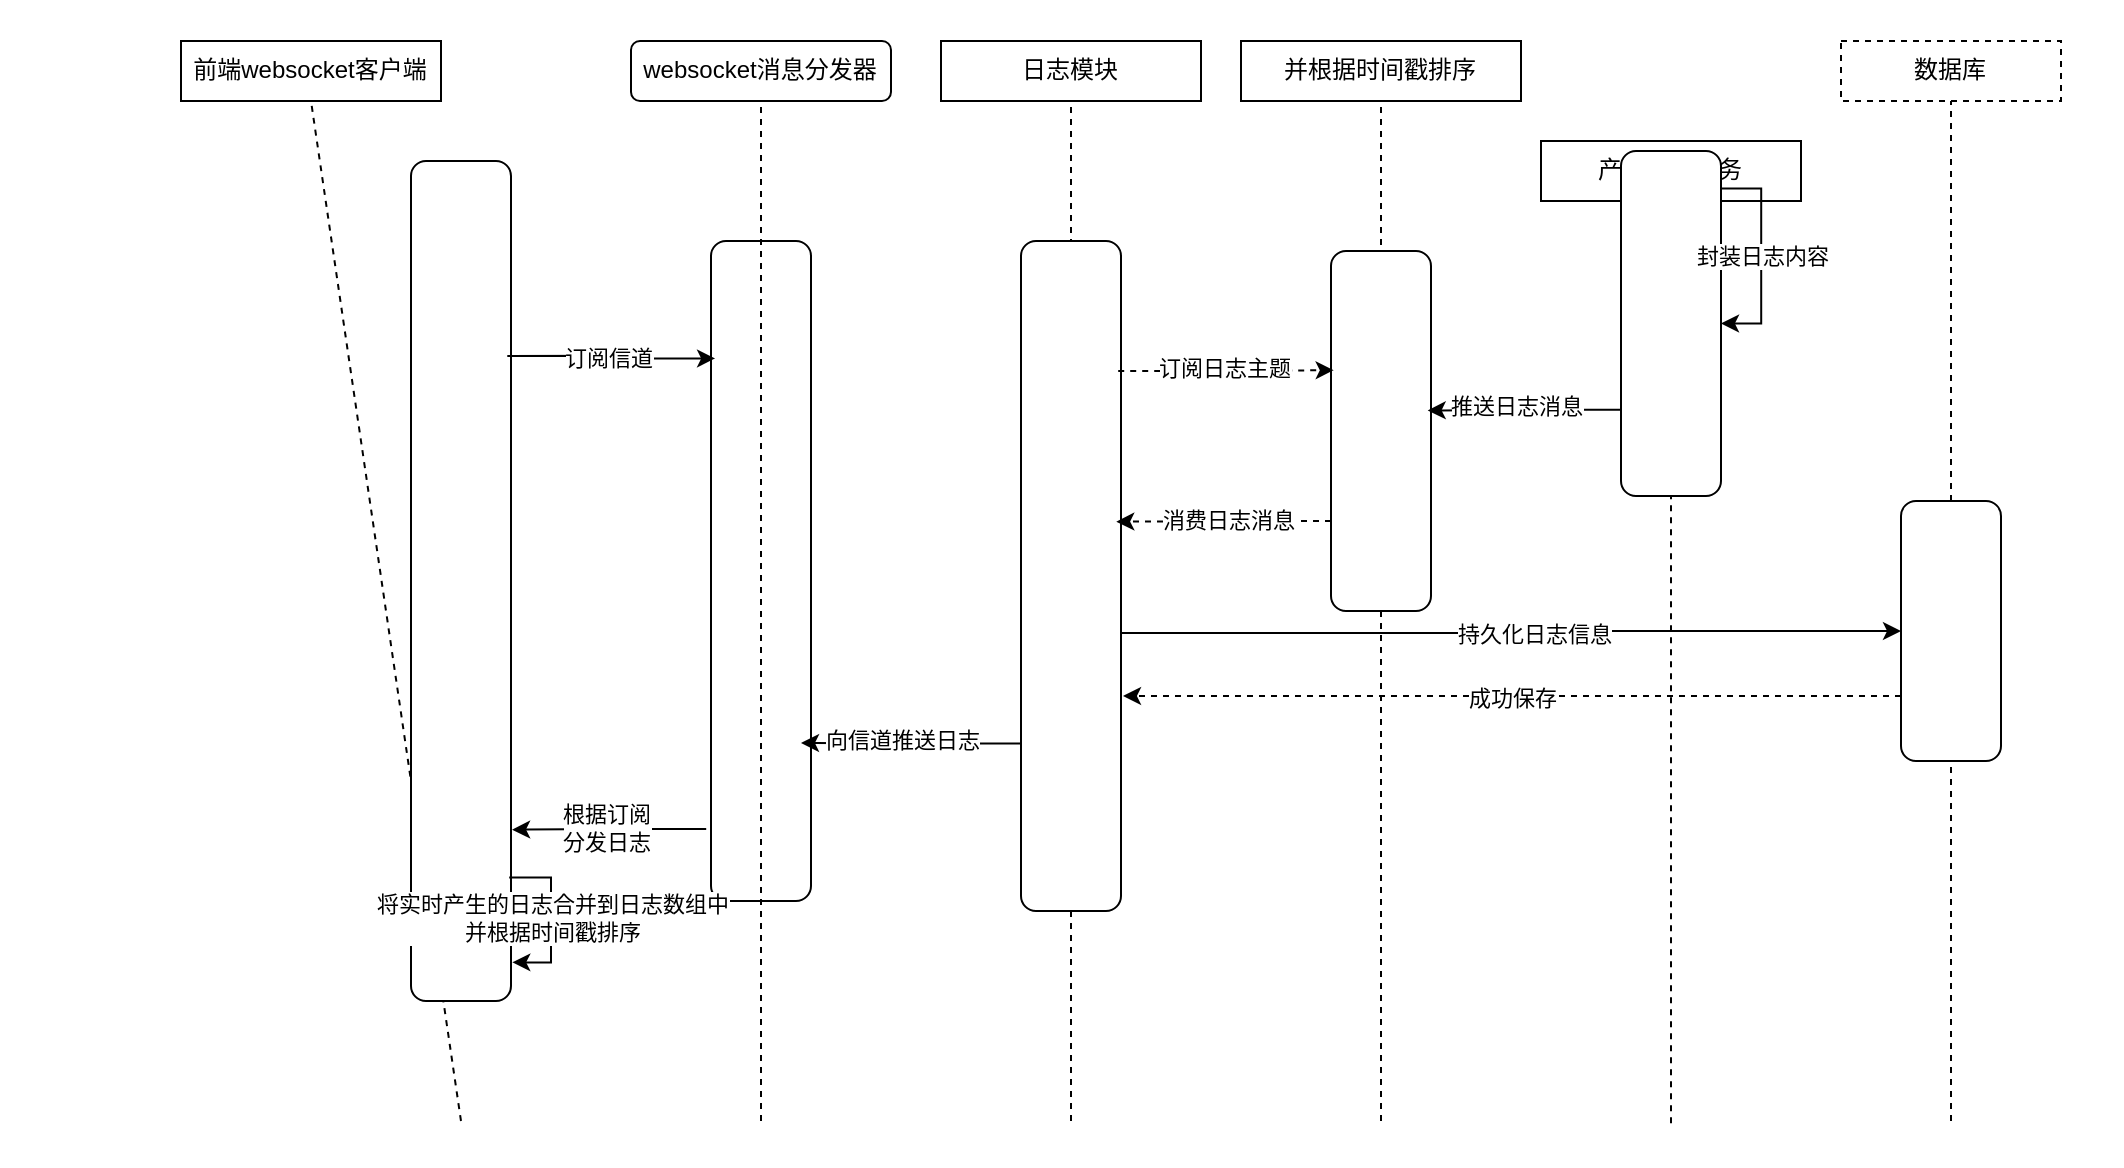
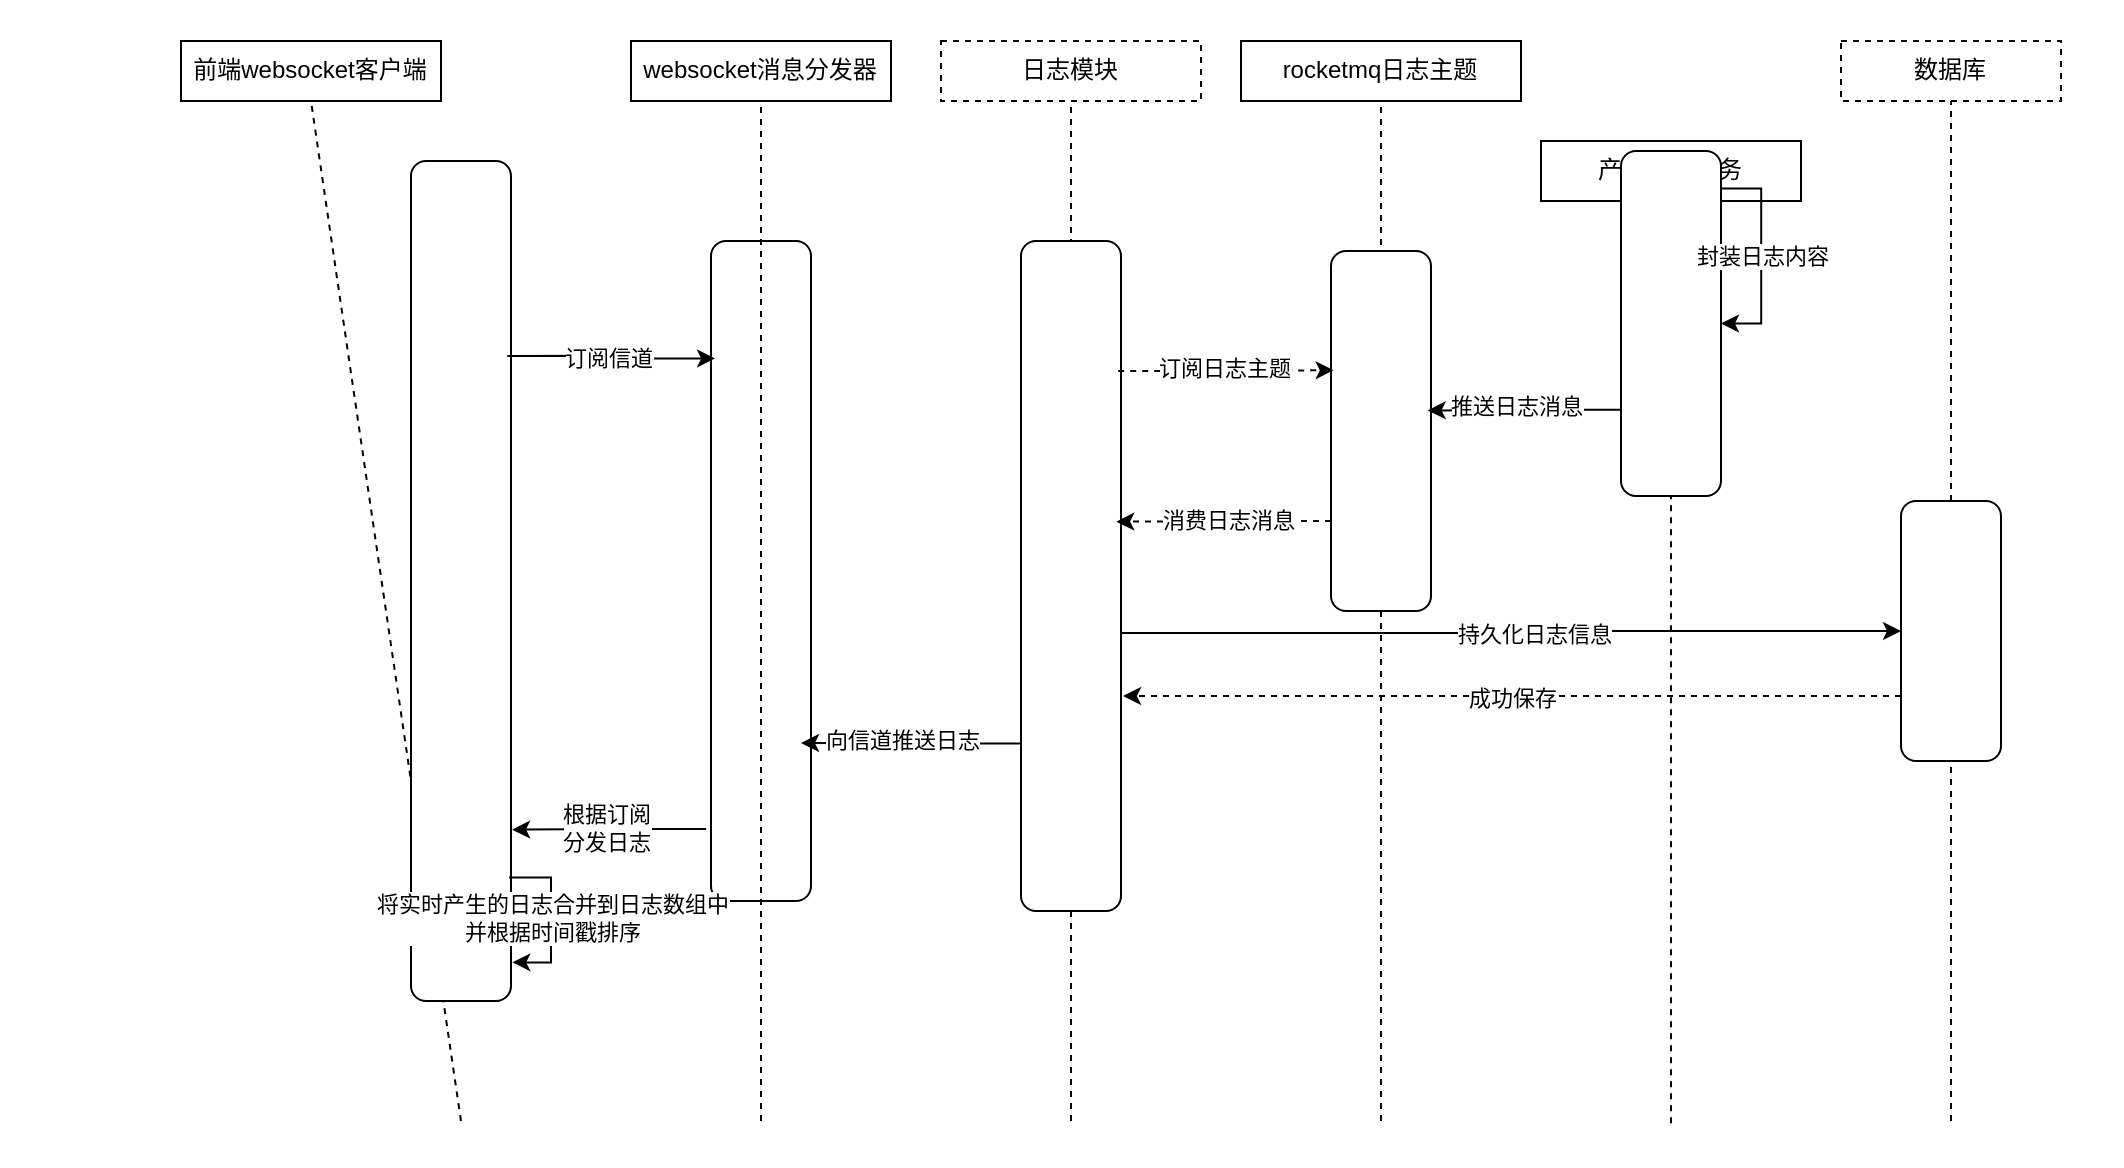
  <mxCell id="0" />
  <mxCell id="1" parent="0" />
  <mxCell id="2" value="前端websocket客户端" style="rounded=0;whiteSpace=wrap;html=1;" vertex="1" parent="1"><mxGeometry x="90" y="20" width="130" height="30" as="geometry" /></mxCell>
  <mxCell id="3" value="数据库" style="rounded=0;whiteSpace=wrap;html=1;dashed=1;" vertex="1" parent="1"><mxGeometry x="920" y="20" width="110" height="30" as="geometry" /></mxCell>
  <mxCell id="4" value="产生日志业务" style="rounded=0;whiteSpace=wrap;html=1;" vertex="1" parent="1"><mxGeometry x="770" y="70" width="130" height="30" as="geometry" /></mxCell>
- <mxCell id="5" value="并根据时间戳排序" style="rounded=0;whiteSpace=wrap;html=1;" vertex="1" parent="1"><mxGeometry x="620" y="20" width="140" height="30" as="geometry" /></mxCell>
- <mxCell id="6" value="websocket消息分发器" style="whiteSpace=wrap;html=1;rounded=1;" vertex="1" parent="1"><mxGeometry x="315" y="20" width="130" height="30" as="geometry" /></mxCell>
+ <mxCell id="5" value="rocketmq日志主题" style="rounded=0;whiteSpace=wrap;html=1;" vertex="1" parent="1"><mxGeometry x="620" y="20" width="140" height="30" as="geometry" /></mxCell>
+ <mxCell id="6" value="websocket消息分发器" style="rounded=0;whiteSpace=wrap;html=1;" vertex="1" parent="1"><mxGeometry x="315" y="20" width="130" height="30" as="geometry" /></mxCell>
  <mxCell id="7" value="" style="endArrow=none;dashed=1;html=1;rounded=0;entryX=0.5;entryY=1;entryDx=0;entryDy=0;" edge="1" parent="1" target="6"><mxGeometry width="50" height="50" relative="1" as="geometry"><mxPoint x="380" y="440" as="sourcePoint" /><mxPoint x="535" y="190" as="targetPoint" /></mxGeometry></mxCell>
  <mxCell id="8" value="" style="endArrow=none;dashed=1;html=1;rounded=0;entryX=0.5;entryY=1;entryDx=0;entryDy=0;" edge="1" parent="1" target="2"><mxGeometry width="50" height="50" relative="1" as="geometry"><mxPoint x="230" y="560" as="sourcePoint" /><mxPoint x="535" y="190" as="targetPoint" /></mxGeometry></mxCell>
  <mxCell id="9" value="" style="endArrow=none;dashed=1;html=1;rounded=0;entryX=0.5;entryY=1;entryDx=0;entryDy=0;" edge="1" parent="1" source="15" target="3"><mxGeometry width="50" height="50" relative="1" as="geometry"><mxPoint x="975" y="440" as="sourcePoint" /><mxPoint x="635" y="60" as="targetPoint" /></mxGeometry></mxCell>
  <mxCell id="10" value="" style="endArrow=none;dashed=1;html=1;rounded=0;entryX=0.5;entryY=1;entryDx=0;entryDy=0;" edge="1" parent="1" target="4"><mxGeometry width="50" height="50" relative="1" as="geometry"><mxPoint x="835" y="561.111" as="sourcePoint" /><mxPoint x="515" y="70" as="targetPoint" /></mxGeometry></mxCell>
  <mxCell id="11" value="" style="endArrow=none;dashed=1;html=1;rounded=0;entryX=0.5;entryY=1;entryDx=0;entryDy=0;" edge="1" parent="1" target="5"><mxGeometry width="50" height="50" relative="1" as="geometry"><mxPoint x="690" y="560" as="sourcePoint" /><mxPoint x="600" y="80" as="targetPoint" /></mxGeometry></mxCell>
  <mxCell id="12" value="" style="rounded=1;whiteSpace=wrap;html=1;rotation=90;" vertex="1" parent="1"><mxGeometry x="20" y="265" width="420" height="50" as="geometry" /></mxCell>
  <mxCell id="13" value="" style="rounded=1;whiteSpace=wrap;html=1;rotation=90;" vertex="1" parent="1"><mxGeometry x="215" y="260" width="330" height="50" as="geometry" /></mxCell>
  <mxCell id="14" value="" style="endArrow=none;dashed=1;html=1;rounded=0;" edge="1" parent="1" target="15"><mxGeometry width="50" height="50" relative="1" as="geometry"><mxPoint x="975" y="560" as="sourcePoint" /><mxPoint x="975" y="50" as="targetPoint" /></mxGeometry></mxCell>
  <mxCell id="15" value="" style="rounded=1;whiteSpace=wrap;html=1;rotation=90;" vertex="1" parent="1"><mxGeometry x="910" y="290" width="130" height="50" as="geometry" /></mxCell>
  <mxCell id="16" style="edgeStyle=orthogonalEdgeStyle;rounded=0;orthogonalLoop=1;jettySize=auto;html=1;exitX=0.232;exitY=0.037;exitDx=0;exitDy=0;entryX=0.178;entryY=0.959;entryDx=0;entryDy=0;entryPerimeter=0;exitPerimeter=0;" edge="1" parent="1" source="12" target="13"><mxGeometry relative="1" as="geometry" /></mxCell>
  <mxCell id="17" value="订阅信道" style="edgeLabel;html=1;align=center;verticalAlign=middle;resizable=0;points=[];" vertex="1" connectable="0" parent="16"><mxGeometry x="-0.027" y="-2" relative="1" as="geometry"><mxPoint x="-1" y="-1" as="offset" /></mxGeometry></mxCell>
  <mxCell id="18" value="" style="rounded=1;whiteSpace=wrap;html=1;rotation=90;" vertex="1" parent="1"><mxGeometry x="748.75" y="136.25" width="172.5" height="50" as="geometry" /></mxCell>
  <mxCell id="19" style="edgeStyle=orthogonalEdgeStyle;rounded=0;orthogonalLoop=1;jettySize=auto;html=1;exitX=0.109;exitY=-0.004;exitDx=0;exitDy=0;entryX=0.5;entryY=0;entryDx=0;entryDy=0;exitPerimeter=0;" edge="1" parent="1" source="18" target="18"><mxGeometry relative="1" as="geometry" /></mxCell>
  <mxCell id="20" value="封装日志内容" style="edgeLabel;html=1;align=center;verticalAlign=middle;resizable=0;points=[];" vertex="1" connectable="0" parent="19"><mxGeometry x="0.001" relative="1" as="geometry"><mxPoint as="offset" /></mxGeometry></mxCell>
  <mxCell id="21" value="" style="rounded=1;whiteSpace=wrap;html=1;rotation=90;" vertex="1" parent="1"><mxGeometry x="600" y="190" width="180" height="50" as="geometry" /></mxCell>
- <mxCell id="22" value="日志模块" style="rounded=0;whiteSpace=wrap;html=1;" vertex="1" parent="1"><mxGeometry x="470" y="20" width="130" height="30" as="geometry" /></mxCell>
+ <mxCell id="22" value="日志模块" style="rounded=0;whiteSpace=wrap;html=1;dashed=1;" vertex="1" parent="1"><mxGeometry x="470" y="20" width="130" height="30" as="geometry" /></mxCell>
  <mxCell id="23" value="" style="endArrow=none;dashed=1;html=1;rounded=0;entryX=0.5;entryY=1;entryDx=0;entryDy=0;" edge="1" parent="1" target="22"><mxGeometry width="50" height="50" relative="1" as="geometry"><mxPoint x="535" y="560" as="sourcePoint" /><mxPoint x="534.41" y="80" as="targetPoint" /></mxGeometry></mxCell>
  <mxCell id="24" style="edgeStyle=orthogonalEdgeStyle;rounded=0;orthogonalLoop=1;jettySize=auto;html=1;exitX=0.75;exitY=1;exitDx=0;exitDy=0;entryX=0.443;entryY=0.033;entryDx=0;entryDy=0;entryPerimeter=0;" edge="1" parent="1" source="18" target="21"><mxGeometry relative="1" as="geometry" /></mxCell>
  <mxCell id="25" value="推送日志消息" style="edgeLabel;html=1;align=center;verticalAlign=middle;resizable=0;points=[];" vertex="1" connectable="0" parent="24"><mxGeometry x="0.086" y="-2" relative="1" as="geometry"><mxPoint as="offset" /></mxGeometry></mxCell>
  <mxCell id="26" style="edgeStyle=orthogonalEdgeStyle;rounded=0;orthogonalLoop=1;jettySize=auto;html=1;exitX=0.585;exitY=0.02;exitDx=0;exitDy=0;entryX=0.5;entryY=1;entryDx=0;entryDy=0;exitPerimeter=0;" edge="1" parent="1" source="28" target="15"><mxGeometry relative="1" as="geometry" /></mxCell>
  <mxCell id="27" value="持久化日志信息" style="edgeLabel;html=1;align=center;verticalAlign=middle;resizable=0;points=[];" vertex="1" connectable="0" parent="26"><mxGeometry x="0.07" y="-1" relative="1" as="geometry"><mxPoint x="-1" as="offset" /></mxGeometry></mxCell>
  <mxCell id="28" value="" style="rounded=1;whiteSpace=wrap;html=1;rotation=90;" vertex="1" parent="1"><mxGeometry x="367.5" y="262.5" width="335" height="50" as="geometry" /></mxCell>
  <mxCell id="29" style="edgeStyle=orthogonalEdgeStyle;rounded=0;orthogonalLoop=1;jettySize=auto;html=1;exitX=0.194;exitY=0.028;exitDx=0;exitDy=0;entryX=0.331;entryY=0.973;entryDx=0;entryDy=0;entryPerimeter=0;dashed=1;exitPerimeter=0;" edge="1" parent="1" source="28" target="21"><mxGeometry relative="1" as="geometry" /></mxCell>
  <mxCell id="30" value="订阅日志主题" style="edgeLabel;html=1;align=center;verticalAlign=middle;resizable=0;points=[];" vertex="1" connectable="0" parent="29"><mxGeometry x="-0.019" y="1" relative="1" as="geometry"><mxPoint as="offset" /></mxGeometry></mxCell>
  <mxCell id="31" style="edgeStyle=orthogonalEdgeStyle;rounded=0;orthogonalLoop=1;jettySize=auto;html=1;exitX=0.75;exitY=1;exitDx=0;exitDy=0;entryX=0.419;entryY=0.047;entryDx=0;entryDy=0;entryPerimeter=0;dashed=1;" edge="1" parent="1" source="21" target="28"><mxGeometry relative="1" as="geometry" /></mxCell>
  <mxCell id="32" value="消费日志消息" style="edgeLabel;html=1;align=center;verticalAlign=middle;resizable=0;points=[];" vertex="1" connectable="0" parent="31"><mxGeometry x="-0.023" y="-1" relative="1" as="geometry"><mxPoint x="1" as="offset" /></mxGeometry></mxCell>
  <mxCell id="33" style="edgeStyle=orthogonalEdgeStyle;rounded=0;orthogonalLoop=1;jettySize=auto;html=1;exitX=0.75;exitY=1;exitDx=0;exitDy=0;entryX=0.679;entryY=-0.02;entryDx=0;entryDy=0;entryPerimeter=0;dashed=1;" edge="1" parent="1" source="15" target="28"><mxGeometry relative="1" as="geometry" /></mxCell>
  <mxCell id="34" value="成功保存" style="edgeLabel;html=1;align=center;verticalAlign=middle;resizable=0;points=[];" vertex="1" connectable="0" parent="33"><mxGeometry x="-0.003" y="1" relative="1" as="geometry"><mxPoint as="offset" /></mxGeometry></mxCell>
  <mxCell id="35" style="edgeStyle=orthogonalEdgeStyle;rounded=0;orthogonalLoop=1;jettySize=auto;html=1;exitX=0.75;exitY=1;exitDx=0;exitDy=0;" edge="1" parent="1" source="28"><mxGeometry relative="1" as="geometry"><mxPoint x="400" y="371" as="targetPoint" /></mxGeometry></mxCell>
  <mxCell id="36" value="向信道推送日志" style="edgeLabel;html=1;align=center;verticalAlign=middle;resizable=0;points=[];" vertex="1" connectable="0" parent="35"><mxGeometry x="0.086" y="-2" relative="1" as="geometry"><mxPoint as="offset" /></mxGeometry></mxCell>
  <mxCell id="37" style="edgeStyle=orthogonalEdgeStyle;rounded=0;orthogonalLoop=1;jettySize=auto;html=1;exitX=0.891;exitY=1.048;exitDx=0;exitDy=0;entryX=0.796;entryY=-0.011;entryDx=0;entryDy=0;entryPerimeter=0;exitPerimeter=0;" edge="1" parent="1" source="13" target="12"><mxGeometry relative="1" as="geometry" /></mxCell>
  <mxCell id="38" value="根据订阅&lt;br&gt;分发日志" style="edgeLabel;html=1;align=center;verticalAlign=middle;resizable=0;points=[];" vertex="1" connectable="0" parent="37"><mxGeometry x="0.022" y="-1" relative="1" as="geometry"><mxPoint as="offset" /></mxGeometry></mxCell>
  <mxCell id="39" style="edgeStyle=orthogonalEdgeStyle;rounded=0;orthogonalLoop=1;jettySize=auto;html=1;exitX=0.853;exitY=0.018;exitDx=0;exitDy=0;entryX=0.954;entryY=-0.013;entryDx=0;entryDy=0;entryPerimeter=0;exitPerimeter=0;" edge="1" parent="1" source="12" target="12"><mxGeometry relative="1" as="geometry" /></mxCell>
  <mxCell id="40" value="将实时产生的日志合并到日志数组中&lt;br&gt;并根据时间戳排序" style="edgeLabel;html=1;align=center;verticalAlign=middle;resizable=0;points=[];" vertex="1" connectable="0" parent="39"><mxGeometry x="-0.014" relative="1" as="geometry"><mxPoint as="offset" /></mxGeometry></mxCell>
  <mxCell id="41" value="" style="endArrow=none;dashed=1;html=1;rounded=0;entryX=0.5;entryY=1;entryDx=0;entryDy=0;" edge="1" parent="1" target="6"><mxGeometry width="50" height="50" relative="1" as="geometry"><mxPoint x="380" y="560" as="sourcePoint" /><mxPoint x="380" y="50" as="targetPoint" /></mxGeometry></mxCell>
